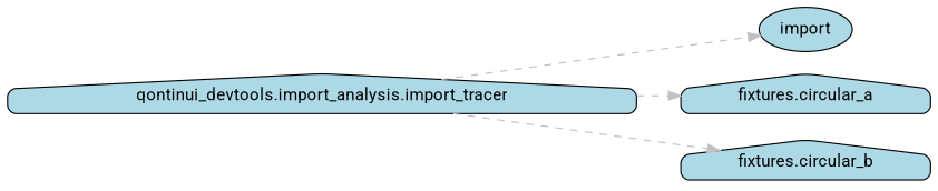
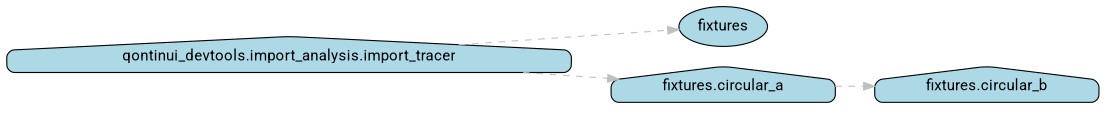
  digraph {
    concentrate=true
    fontname=Roboto
    rankdir=LR
    node [fillcolor=lightblue fontname=Roboto shape=house style="rounded,filled"]
    edge [color=gray fontname=Roboto style=dashed]
    n1 [label="qontinui_devtools.import_analysis.import_tracer"]
-   n2 [label=import shape=ellipse]
+   n2 [label=fixtures shape=ellipse]
    n3 [label="fixtures.circular_a"]
    n4 [label="fixtures.circular_b"]
    n1 -> n2
    n1 -> n3
-   n1 -> n4
+   n3 -> n4
  }
